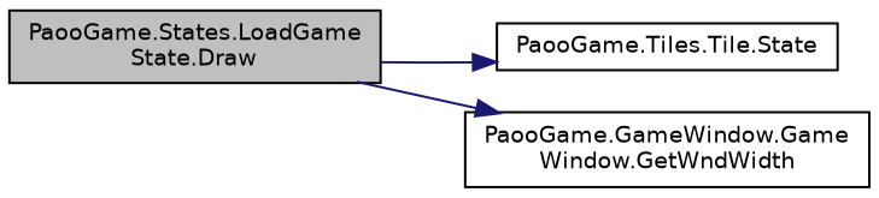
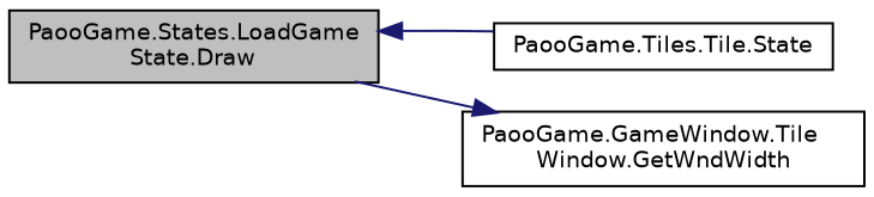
  digraph {
    rankdir=LR
    node [color=black fillcolor=white fontname=Helvetica fontsize=10 shape=record style=filled]
    edge [color=midnightblue fontname=Helvetica fontsize=10 labelfontname=Helvetica labelfontsize=10 style=solid]
    n1 [fillcolor=grey75 fontcolor=black height=0.2 label="PaooGame.States.LoadGame\lState.Draw" width=0.4]
    n2 [height=0.2 label="PaooGame.Tiles.Tile.State" width=0.4]
-   n3 [height=0.2 label="PaooGame.GameWindow.Game\lWindow.GetWndWidth" width=0.4]
-   n1 -> n2
+   n3 [height=0.2 label="PaooGame.GameWindow.Tile\lWindow.GetWndWidth" width=0.4]
+   n2 -> n1
    n1 -> n3
  }
